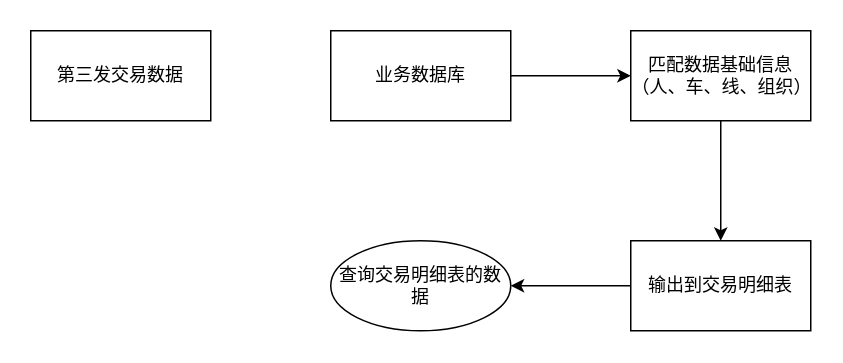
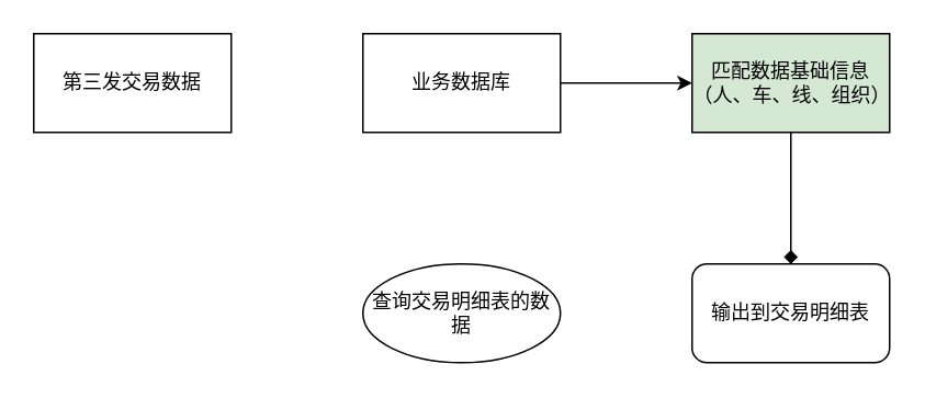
  <mxCell id="0" />
  <mxCell id="1" parent="0" />
  <mxCell id="2" value="第三发交易数据" style="rounded=0;whiteSpace=wrap;html=1;" vertex="1" parent="1"><mxGeometry x="20" y="20" width="120" height="60" as="geometry" /></mxCell>
  <mxCell id="3" value="" style="edgeStyle=orthogonalEdgeStyle;rounded=0;orthogonalLoop=1;jettySize=auto;html=1;" edge="1" parent="1" source="4" target="6"><mxGeometry relative="1" as="geometry" /></mxCell>
  <mxCell id="4" value="业务数据库" style="whiteSpace=wrap;html=1;rounded=0;" vertex="1" parent="1"><mxGeometry x="220" y="20" width="120" height="60" as="geometry" /></mxCell>
- <mxCell id="5" value="" style="edgeStyle=orthogonalEdgeStyle;rounded=0;orthogonalLoop=1;jettySize=auto;html=1;" edge="1" parent="1" source="6" target="8"><mxGeometry relative="1" as="geometry" /></mxCell>
- <mxCell id="6" value="匹配数据基础信息（人、车、线、组织）" style="whiteSpace=wrap;html=1;rounded=0;" vertex="1" parent="1"><mxGeometry x="420" y="20" width="120" height="60" as="geometry" /></mxCell>
- <mxCell id="7" value="" style="edgeStyle=orthogonalEdgeStyle;rounded=0;orthogonalLoop=1;jettySize=auto;html=1;" edge="1" parent="1" source="8" target="9"><mxGeometry relative="1" as="geometry" /></mxCell>
- <mxCell id="8" value="输出到交易明细表" style="whiteSpace=wrap;html=1;rounded=0;" vertex="1" parent="1"><mxGeometry x="420" y="160" width="120" height="60" as="geometry" /></mxCell>
+ <mxCell id="5" value="" style="edgeStyle=orthogonalEdgeStyle;rounded=0;orthogonalLoop=1;jettySize=auto;html=1;endArrow=diamond;" edge="1" parent="1" source="6" target="8"><mxGeometry relative="1" as="geometry" /></mxCell>
+ <mxCell id="6" value="匹配数据基础信息（人、车、线、组织）" style="whiteSpace=wrap;html=1;rounded=0;fillColor=#d5e8d4;" vertex="1" parent="1"><mxGeometry x="420" y="20" width="120" height="60" as="geometry" /></mxCell>
+ <mxCell id="8" value="输出到交易明细表" style="whiteSpace=wrap;html=1;rounded=1;" vertex="1" parent="1"><mxGeometry x="420" y="160" width="120" height="60" as="geometry" /></mxCell>
  <mxCell id="9" value="查询交易明细表的数据" style="ellipse;whiteSpace=wrap;html=1;" vertex="1" parent="1"><mxGeometry x="220" y="160" width="120" height="60" as="geometry" /></mxCell>
